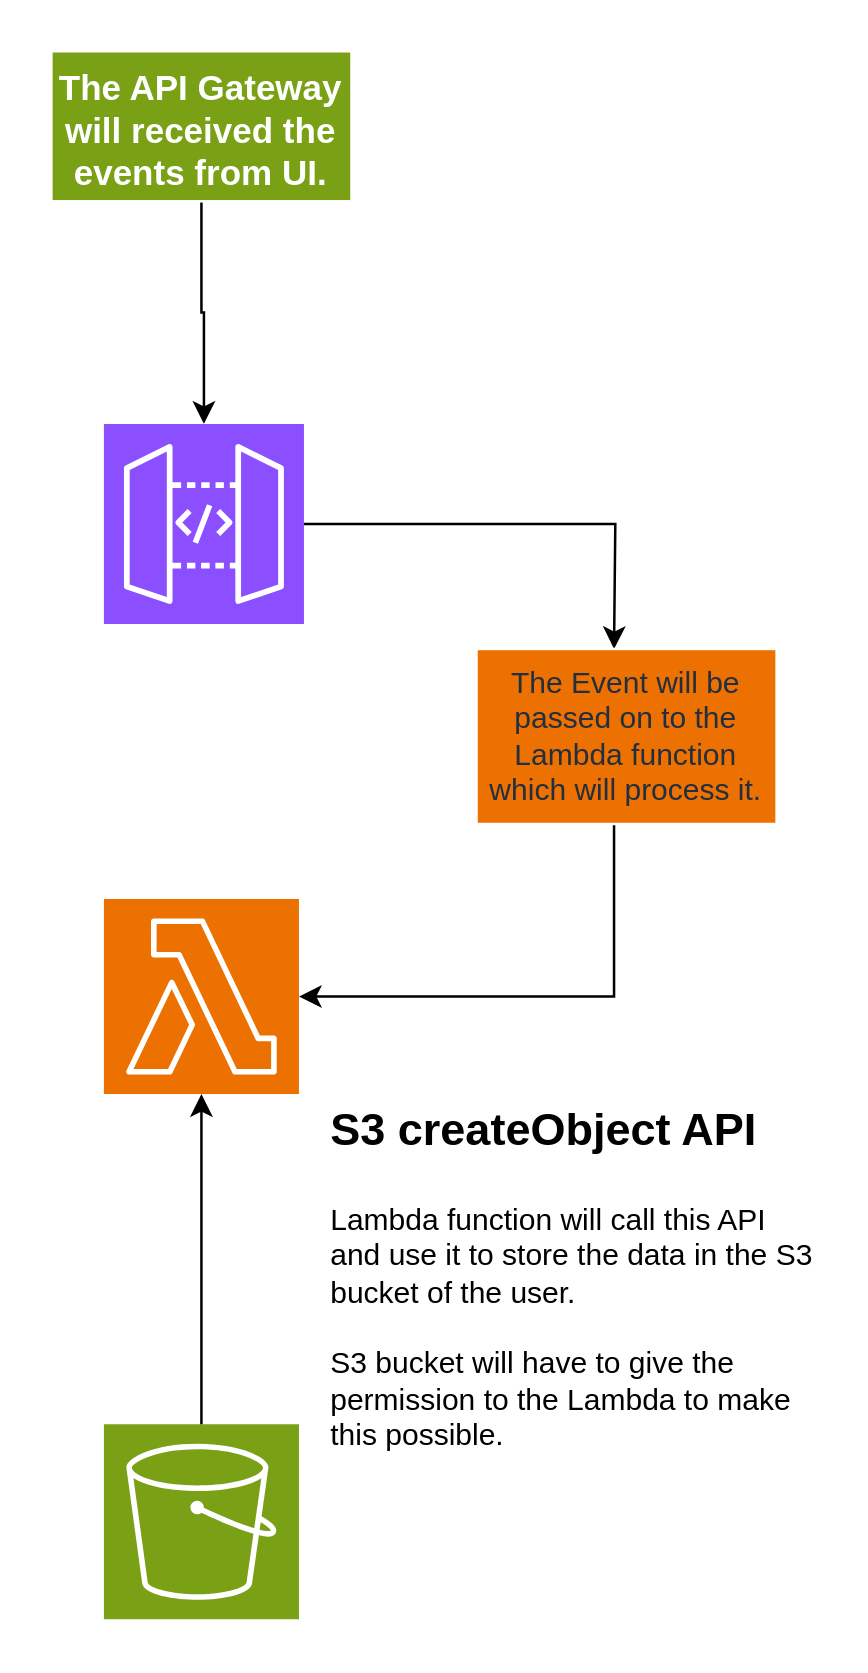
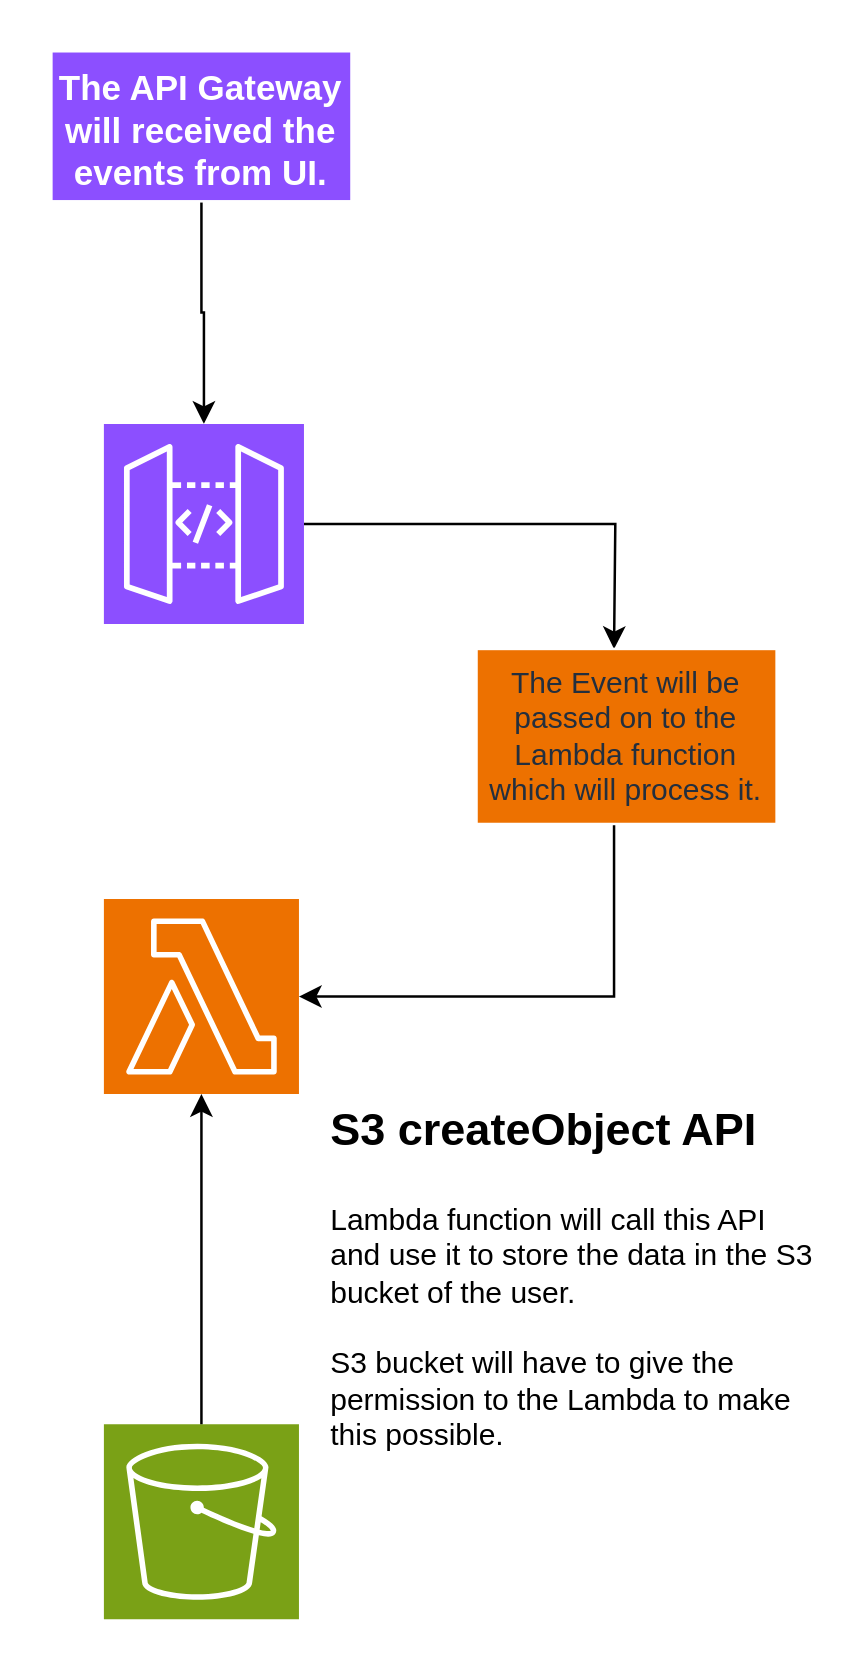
  <mxCell id="0" />
  <mxCell id="1" parent="0" />
  <mxCell id="2" value="" style="edgeStyle=orthogonalEdgeStyle;rounded=0;orthogonalLoop=1;jettySize=auto;html=1;" edge="1" parent="1" source="5" target="4"><mxGeometry relative="1" as="geometry" /></mxCell>
  <mxCell id="3" style="edgeStyle=orthogonalEdgeStyle;rounded=0;orthogonalLoop=1;jettySize=auto;html=1;entryX=0.5;entryY=0;entryDx=0;entryDy=0;" edge="1" parent="1" source="4"><mxGeometry relative="1" as="geometry"><mxPoint x="245" y="259" as="targetPoint" /></mxGeometry></mxCell>
  <mxCell id="4" value="" style="sketch=0;points=[[0,0,0],[0.25,0,0],[0.5,0,0],[0.75,0,0],[1,0,0],[0,1,0],[0.25,1,0],[0.5,1,0],[0.75,1,0],[1,1,0],[0,0.25,0],[0,0.5,0],[0,0.75,0],[1,0.25,0],[1,0.5,0],[1,0.75,0]];outlineConnect=0;fontColor=#232F3E;fillColor=#8C4FFF;strokeColor=#ffffff;dashed=0;verticalLabelPosition=bottom;verticalAlign=top;align=center;html=1;fontSize=12;fontStyle=0;aspect=fixed;shape=mxgraph.aws4.resourceIcon;resIcon=mxgraph.aws4.api_gateway;" vertex="1" parent="1"><mxGeometry x="41" y="169" width="80" height="80" as="geometry" /></mxCell>
- <mxCell id="5" value="&lt;b&gt;&lt;font color=&quot;#ffffff&quot; style=&quot;font-size: 14px;&quot;&gt;The API Gateway will received the events from UI.&lt;/font&gt;&lt;/b&gt;" style="whiteSpace=wrap;html=1;verticalAlign=top;fillColor=#7aa116;strokeColor=#ffffff;fontColor=#232F3E;sketch=0;dashed=0;fontStyle=0;" vertex="1" parent="1"><mxGeometry x="20" y="20" width="120" height="60" as="geometry" /></mxCell>
+ <mxCell id="5" value="&lt;b&gt;&lt;font color=&quot;#ffffff&quot; style=&quot;font-size: 14px;&quot;&gt;The API Gateway will received the events from UI.&lt;/font&gt;&lt;/b&gt;" style="whiteSpace=wrap;html=1;verticalAlign=top;fillColor=#8C4FFF;strokeColor=#ffffff;fontColor=#232F3E;sketch=0;dashed=0;fontStyle=0;" vertex="1" parent="1"><mxGeometry x="20" y="20" width="120" height="60" as="geometry" /></mxCell>
  <mxCell id="6" value="" style="edgeStyle=orthogonalEdgeStyle;rounded=0;orthogonalLoop=1;jettySize=auto;html=1;" edge="1" parent="1" target="7"><mxGeometry relative="1" as="geometry"><mxPoint x="245" y="329" as="sourcePoint" /><Array as="points"><mxPoint x="245" y="398" /></Array></mxGeometry></mxCell>
  <mxCell id="7" value="" style="sketch=0;points=[[0,0,0],[0.25,0,0],[0.5,0,0],[0.75,0,0],[1,0,0],[0,1,0],[0.25,1,0],[0.5,1,0],[0.75,1,0],[1,1,0],[0,0.25,0],[0,0.5,0],[0,0.75,0],[1,0.25,0],[1,0.5,0],[1,0.75,0]];outlineConnect=0;fontColor=#232F3E;fillColor=#ED7100;strokeColor=#ffffff;dashed=0;verticalLabelPosition=bottom;verticalAlign=top;align=center;html=1;fontSize=12;fontStyle=0;aspect=fixed;shape=mxgraph.aws4.resourceIcon;resIcon=mxgraph.aws4.lambda;" vertex="1" parent="1"><mxGeometry x="41" y="359" width="78" height="78" as="geometry" /></mxCell>
  <mxCell id="8" value="The Event will be passed on to the Lambda function which will process it." style="whiteSpace=wrap;html=1;verticalAlign=top;fillColor=#ED7100;strokeColor=#ffffff;fontColor=#232F3E;sketch=0;dashed=0;fontStyle=0;" vertex="1" parent="1"><mxGeometry x="190" y="259" width="120" height="70" as="geometry" /></mxCell>
  <mxCell id="9" value="" style="sketch=0;points=[[0,0,0],[0.25,0,0],[0.5,0,0],[0.75,0,0],[1,0,0],[0,1,0],[0.25,1,0],[0.5,1,0],[0.75,1,0],[1,1,0],[0,0.25,0],[0,0.5,0],[0,0.75,0],[1,0.25,0],[1,0.5,0],[1,0.75,0]];outlineConnect=0;fontColor=#232F3E;fillColor=#7AA116;strokeColor=#ffffff;dashed=0;verticalLabelPosition=bottom;verticalAlign=top;align=center;html=1;fontSize=12;fontStyle=0;aspect=fixed;shape=mxgraph.aws4.resourceIcon;resIcon=mxgraph.aws4.s3;" vertex="1" parent="1"><mxGeometry x="41" y="569" width="78" height="78" as="geometry" /></mxCell>
  <mxCell id="10" style="edgeStyle=orthogonalEdgeStyle;rounded=0;orthogonalLoop=1;jettySize=auto;html=1;entryX=0.5;entryY=1;entryDx=0;entryDy=0;entryPerimeter=0;" edge="1" parent="1" source="9" target="7"><mxGeometry relative="1" as="geometry" /></mxCell>
  <mxCell id="11" value="&lt;h1 style=&quot;margin-top: 0px;&quot;&gt;&lt;font style=&quot;font-size: 18px;&quot;&gt;S3 createObject API&lt;/font&gt;&lt;/h1&gt;&lt;div&gt;Lambda function will call this API and use it to store the data in the S3 bucket of the user.&lt;/div&gt;&lt;div&gt;&lt;br&gt;&lt;/div&gt;&lt;div&gt;S3 bucket will have to give the permission to the Lambda to make this possible.&lt;/div&gt;" style="text;html=1;whiteSpace=wrap;overflow=hidden;rounded=0;" vertex="1" parent="1"><mxGeometry x="130" y="429" width="195" height="170" as="geometry" /></mxCell>
